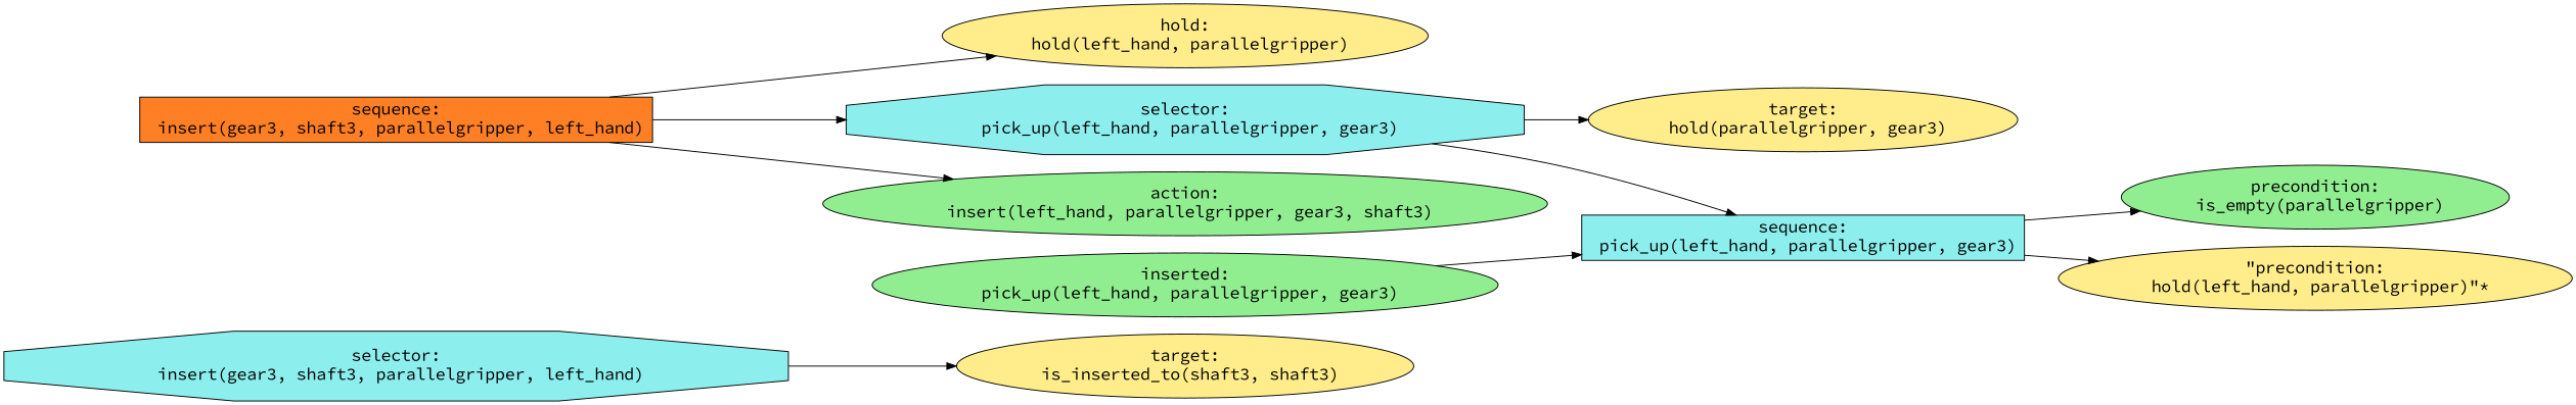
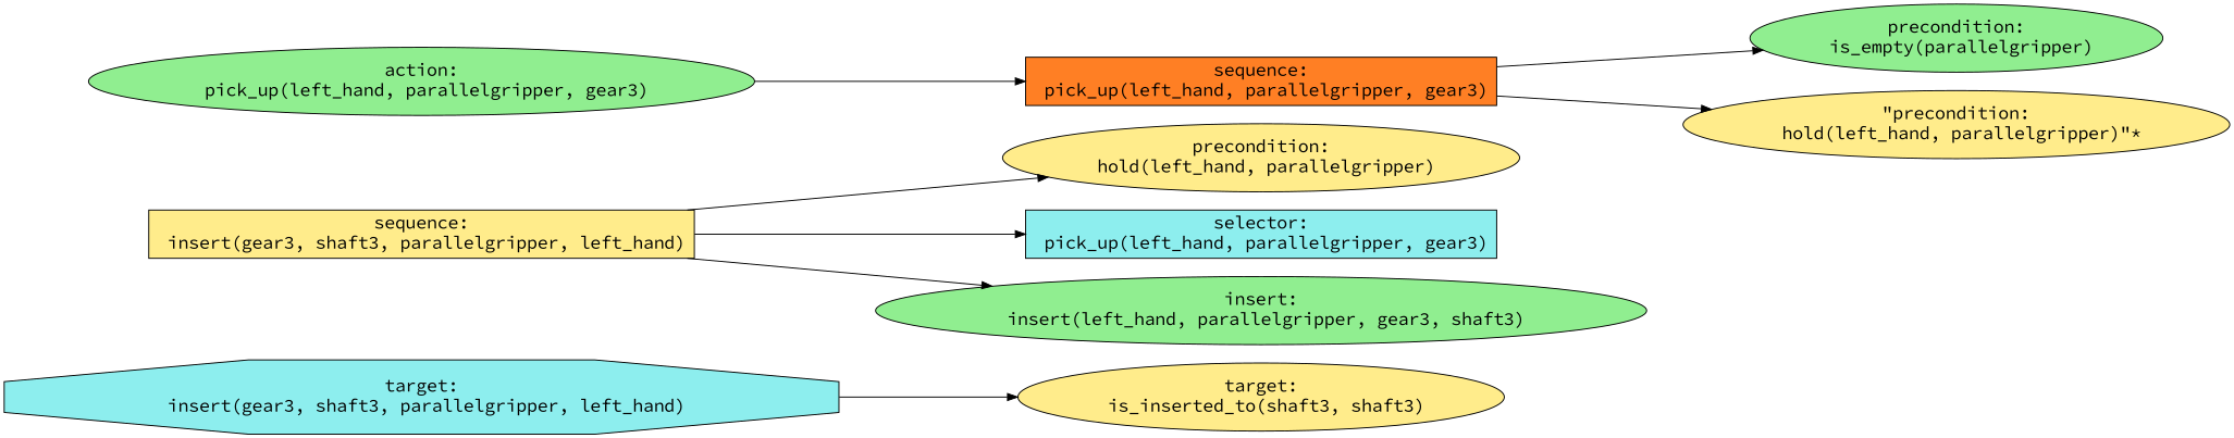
  digraph {
    fontname="Source Code Pro"
    ordering=out
    rankdir=LR
    node [fillcolor=lightgoldenrod1 fontcolor=black fontname="Source Code Pro" fontsize=18 shape=ellipse style=filled]
    edge [fontname="Source Code Pro"]
-   n1 [fillcolor=darkslategray2 label="selector:\n insert(gear3, shaft3, parallelgripper, left_hand)" shape=octagon]
+   n1 [fillcolor=darkslategray2 label="target:\n insert(gear3, shaft3, parallelgripper, left_hand)" shape=octagon]
    n2 [label="target:\n is_inserted_to(shaft3, shaft3)"]
-   n3 [fillcolor=chocolate1 label="sequence:\n insert(gear3, shaft3, parallelgripper, left_hand)" shape=box]
-   n4 [label="hold:\n hold(left_hand, parallelgripper)"]
-   n5 [fillcolor=darkslategray2 label="selector:\n pick_up(left_hand, parallelgripper, gear3)" shape=octagon]
-   n6 [fillcolor=lightgreen label="action:\n insert(left_hand, parallelgripper, gear3, shaft3)"]
-   n7 [label="target:\n hold(parallelgripper, gear3)"]
-   n8 [fillcolor=darkslategray2 label="sequence:\n pick_up(left_hand, parallelgripper, gear3)" shape=box]
+   n3 [label="sequence:\n insert(gear3, shaft3, parallelgripper, left_hand)" shape=box]
+   n4 [label="precondition:\n hold(left_hand, parallelgripper)"]
+   n5 [fillcolor=darkslategray2 label="selector:\n pick_up(left_hand, parallelgripper, gear3)" shape=box]
+   n6 [fillcolor=lightgreen label="insert:\n insert(left_hand, parallelgripper, gear3, shaft3)"]
+   n8 [fillcolor=chocolate1 label="sequence:\n pick_up(left_hand, parallelgripper, gear3)" shape=box]
    n9 [fillcolor=lightgreen label="precondition:\n is_empty(parallelgripper)"]
    n10 [label="\"precondition:\n hold(left_hand, parallelgripper)\"*"]
-   n11 [fillcolor=lightgreen label="inserted:\n pick_up(left_hand, parallelgripper, gear3)"]
+   n11 [fillcolor=lightgreen label="action:\n pick_up(left_hand, parallelgripper, gear3)"]
    n1 -> n2
    n3 -> n4
    n3 -> n5
    n3 -> n6
-   n5 -> n7
-   n5 -> n8
    n8 -> n9
    n8 -> n10
    n11 -> n8
  }
